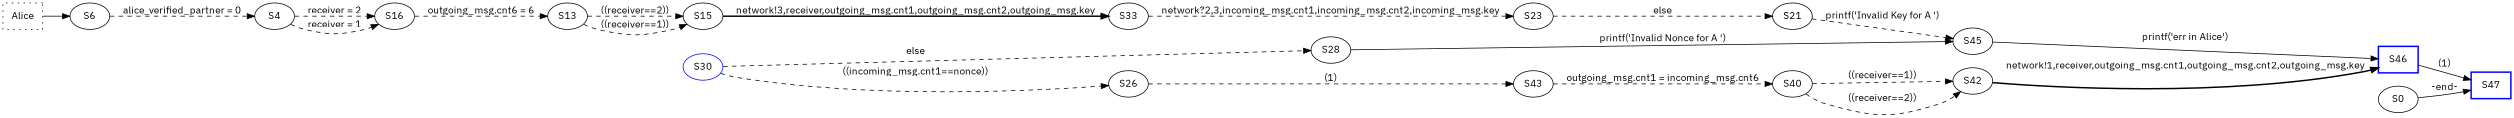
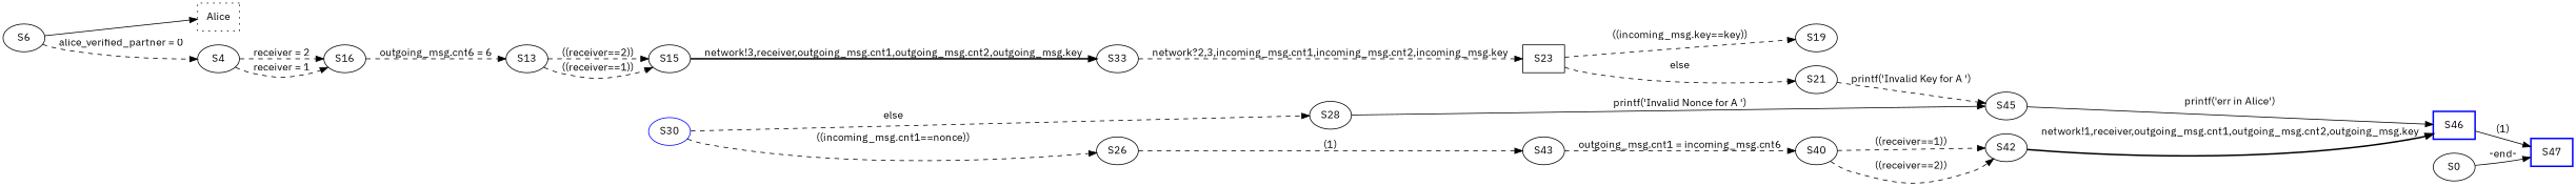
  digraph {
    fontname="IBM Plex Sans"
    rankdir=LR
    node [fontname="IBM Plex Sans"]
    edge [fontname="IBM Plex Sans" color=black style=dashed]
    n1 [label=Alice shape=box style=dotted]
    S6
    S4
    S16
    S13
    S15
    S33
-   S23
+   S23 [shape=box]
+   S19
    S21
    S45
    S30 [color=blue]
    S26
    S28
    S46 [color=blue shape=box style=bold]
    S43
    S40
    S42
    S47 [color=blue shape=box style=bold]
    S0
-   n1 -> S6 [color="" style=""]
+   S6 -> n1 [color="" style=""]
    S6 -> S4 [label="alice_verified_partner = 0"]
    S4 -> S16 [label="receiver = 2"]
    S4 -> S16 [label="receiver = 1"]
    S16 -> S13 [label="outgoing_msg.cnt6 = 6"]
    S13 -> S15 [label="((receiver==2))"]
    S13 -> S15 [label="((receiver==1))"]
    S15 -> S33 [label="network!3,receiver,outgoing_msg.cnt1,outgoing_msg.cnt2,outgoing_msg.key" style=bold]
    S33 -> S23 [label="network?2,3,incoming_msg.cnt1,incoming_msg.cnt2,incoming_msg.key"]
+   S23 -> S19 [label="((incoming_msg.key==key))"]
    S23 -> S21 [label=else]
    S21 -> S45 [label="printf('Invalid Key for A ')"]
    S45 -> S46 [label="printf('err in Alice')" style=solid]
    S30 -> S26 [label="((incoming_msg.cnt1==nonce))"]
    S30 -> S28 [label=else]
    S26 -> S43 [label="(1)"]
    S28 -> S45 [label="printf('Invalid Nonce for A ')" style=solid]
    S46 -> S47 [label="(1)" style=solid]
    S43 -> S40 [label="outgoing_msg.cnt1 = incoming_msg.cnt6"]
    S40 -> S42 [label="((receiver==2))"]
    S40 -> S42 [label="((receiver==1))"]
    S42 -> S46 [label="network!1,receiver,outgoing_msg.cnt1,outgoing_msg.cnt2,outgoing_msg.key" style=bold]
    S0 -> S47 [label="-end-" style=solid]
  }
